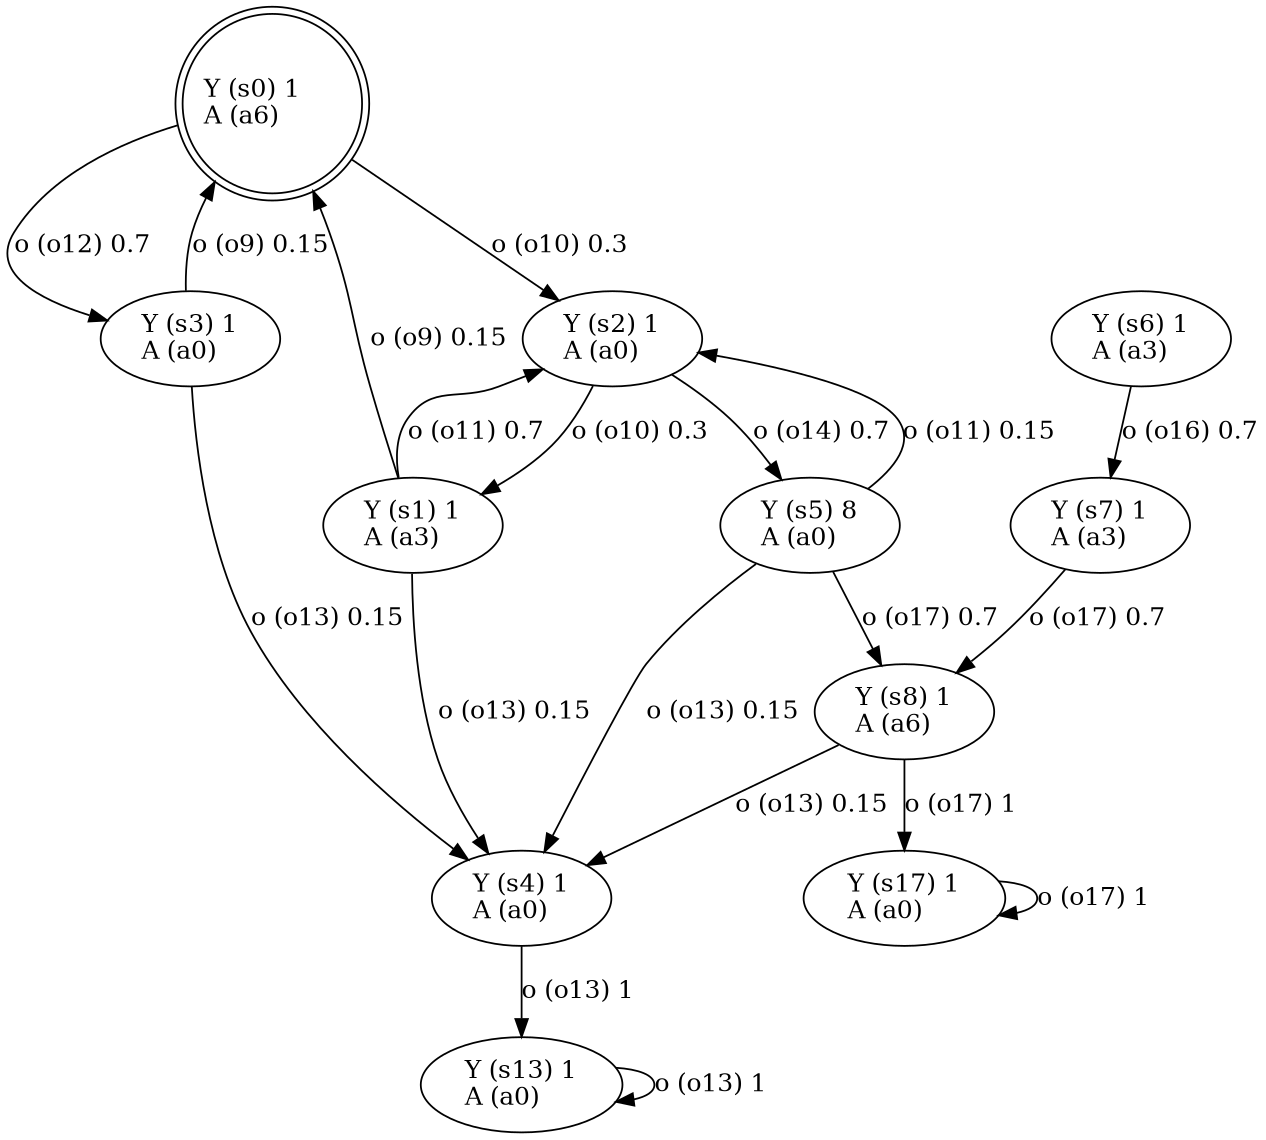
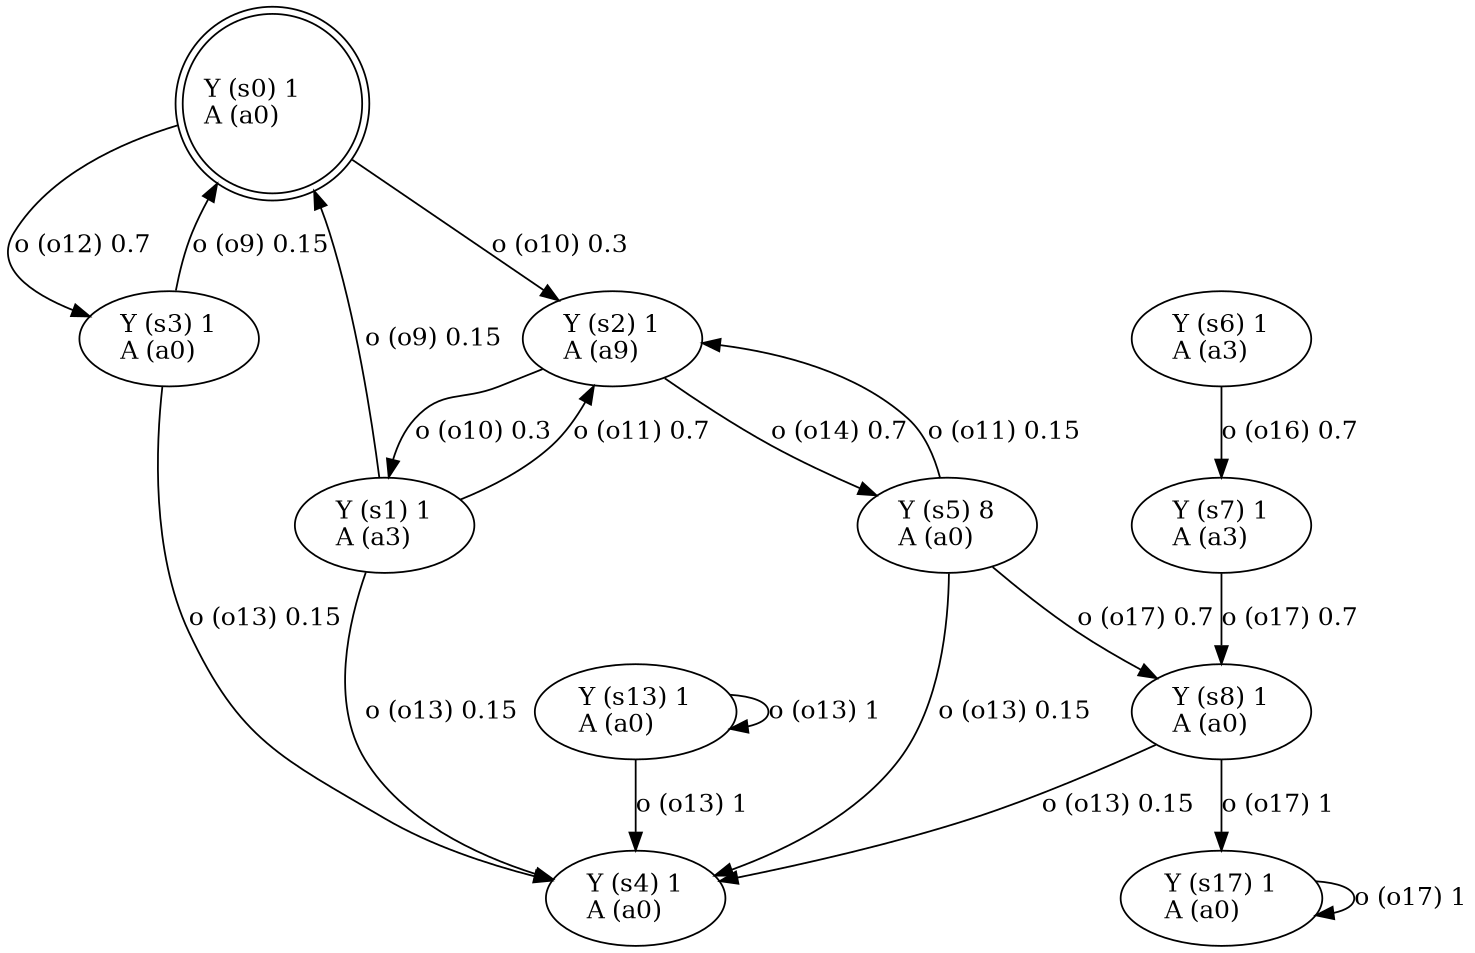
  digraph {
-   n1 [label="Y (s0) 1\lA (a6)\l" labeljust=l shape=doublecircle]
+   n1 [label="Y (s0) 1\lA (a0)\l" labeljust=l shape=doublecircle]
    n2 [label="Y (s3) 1\lA (a0)\l"]
-   n3 [label="Y (s2) 1\lA (a0)\l"]
+   n3 [label="Y (s2) 1\lA (a9)\l"]
    n4 [label="Y (s1) 1\lA (a3)\l"]
    n5 [label="Y (s4) 1\lA (a0)\l"]
    n6 [label="Y (s13) 1\lA (a0)\l"]
    n7 [label="Y (s5) 8\lA (a0)\l"]
    n8 [label="Y (s7) 1\lA (a3)\l"]
-   n9 [label="Y (s8) 1\lA (a6)\l"]
+   n9 [label="Y (s8) 1\lA (a0)\l"]
    n10 [label="Y (s6) 1\lA (a3)\l"]
    n11 [label="Y (s17) 1\lA (a0)\l"]
    n1 -> n2 [label="o (o12) 0.7\l"]
    n1 -> n3 [label="o (o10) 0.3\l"]
    n2 -> n1 [label="o (o9) 0.15\l"]
    n2 -> n5 [label="o (o13) 0.15\l"]
    n3 -> n4 [label="o (o10) 0.3\l"]
    n3 -> n7 [label="o (o14) 0.7\l"]
    n4 -> n1 [label="o (o9) 0.15\l"]
    n4 -> n3 [label="o (o11) 0.7\l"]
    n4 -> n5 [label="o (o13) 0.15\l"]
-   n5 -> n6 [label="o (o13) 1\l"]
+   n6 -> n5 [label="o (o13) 1\l"]
    n6 -> n6 [label="o (o13) 1\l"]
    n7 -> n3 [label="o (o11) 0.15\l"]
    n7 -> n5 [label="o (o13) 0.15\l"]
    n7 -> n9 [label="o (o17) 0.7\l"]
    n8 -> n9 [label="o (o17) 0.7\l"]
    n9 -> n5 [label="o (o13) 0.15\l"]
    n9 -> n11 [label="o (o17) 1\l"]
    n10 -> n8 [label="o (o16) 0.7\l"]
    n11 -> n11 [label="o (o17) 1\l"]
  }
